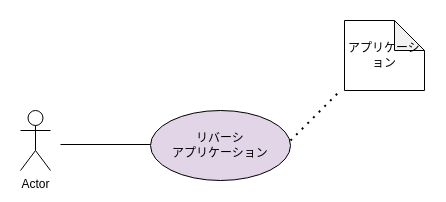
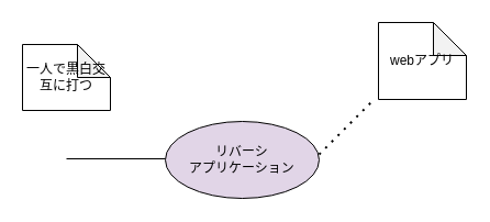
  <mxCell id="0" />
  <mxCell id="1" parent="0" />
  <mxCell id="2" value="リバーシ&lt;br&gt;アプリケーション" style="ellipse;whiteSpace=wrap;html=1;fillColor=#e1d5e7;" parent="1" vertex="1"><mxGeometry x="150" y="110" width="140" height="70" as="geometry" /></mxCell>
- <mxCell id="3" value="Actor" style="shape=umlActor;verticalLabelPosition=bottom;verticalAlign=top;html=1;" vertex="1" parent="1"><mxGeometry x="20" y="110" width="30" height="60" as="geometry" /></mxCell>
  <mxCell id="4" value="" style="line;strokeWidth=1;fillColor=none;align=left;verticalAlign=middle;spacingTop=-1;spacingLeft=3;spacingRight=3;rotatable=0;labelPosition=right;points=[];portConstraint=eastwest;" vertex="1" parent="1"><mxGeometry x="60" y="140" width="90" height="8" as="geometry" /></mxCell>
- <mxCell id="5" value="アプリケーション" style="shape=note;whiteSpace=wrap;html=1;backgroundOutline=1;darkOpacity=0.05;" vertex="1" parent="1"><mxGeometry x="344" y="20" width="80" height="70" as="geometry" /></mxCell>
+ <mxCell id="5" value="webアプリ" style="shape=note;whiteSpace=wrap;html=1;backgroundOutline=1;darkOpacity=0.05;" vertex="1" parent="1"><mxGeometry x="344" y="20" width="80" height="70" as="geometry" /></mxCell>
+ <mxCell id="6" value="一人で黒白交互に打つ" style="shape=note;whiteSpace=wrap;html=1;backgroundOutline=1;darkOpacity=0.05;" vertex="1" parent="1"><mxGeometry x="20" y="40" width="80" height="60" as="geometry" /></mxCell>
  <mxCell id="7" value="" style="endArrow=none;dashed=1;html=1;dashPattern=1 3;strokeWidth=2;" edge="1" parent="1"><mxGeometry width="50" height="50" relative="1" as="geometry"><mxPoint x="290" y="140" as="sourcePoint" /><mxPoint x="340" y="90" as="targetPoint" /></mxGeometry></mxCell>
